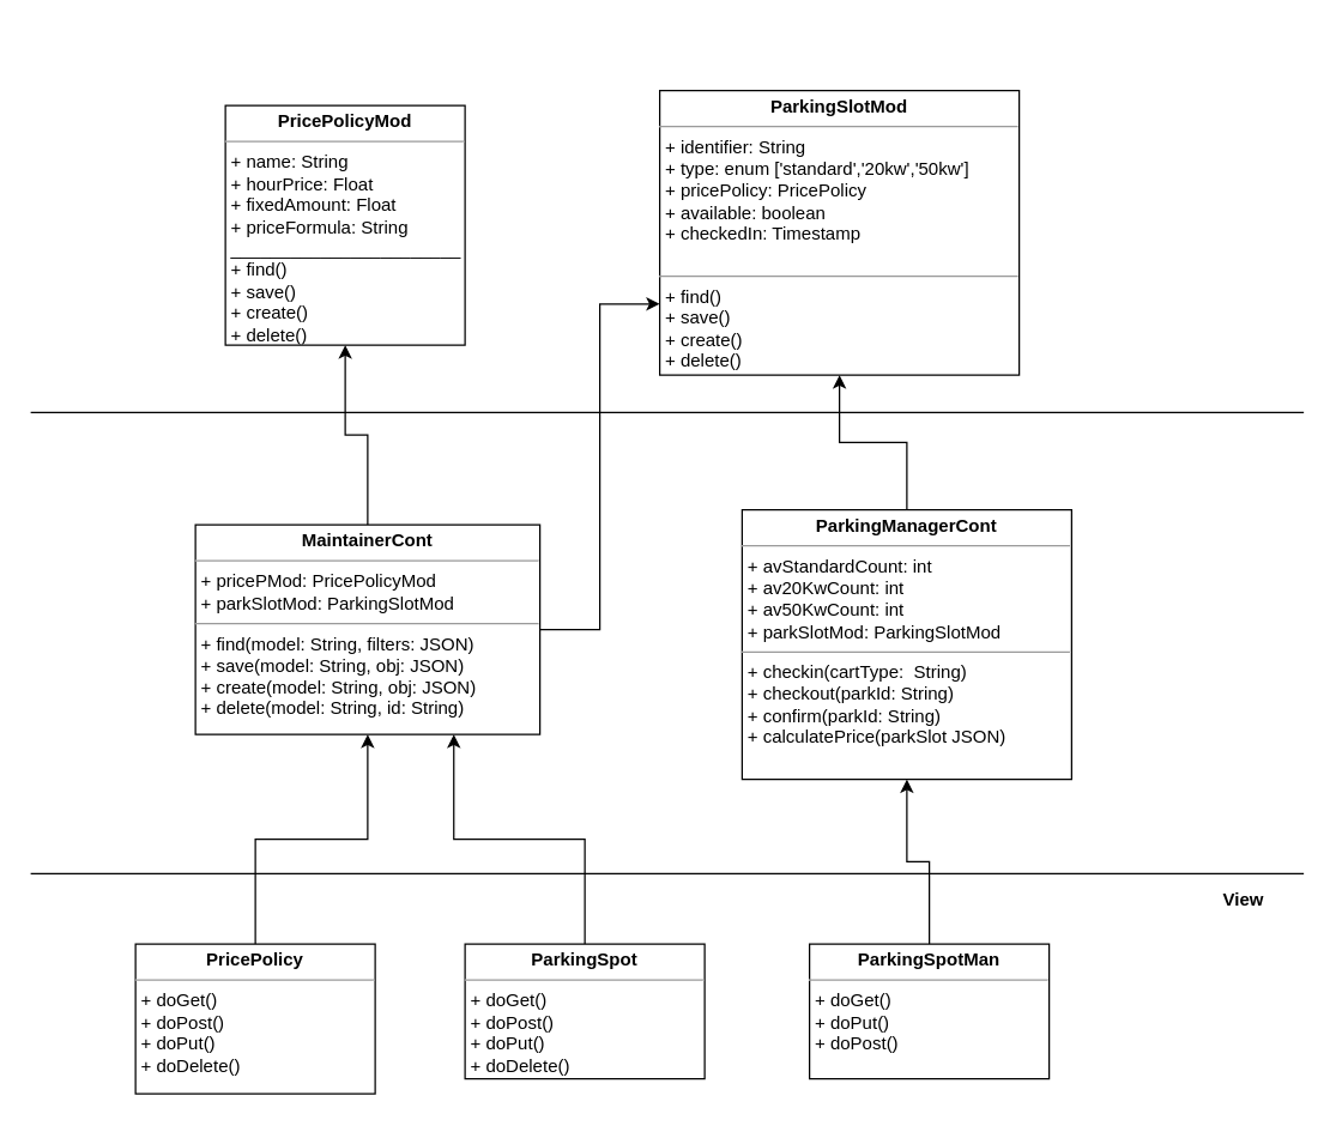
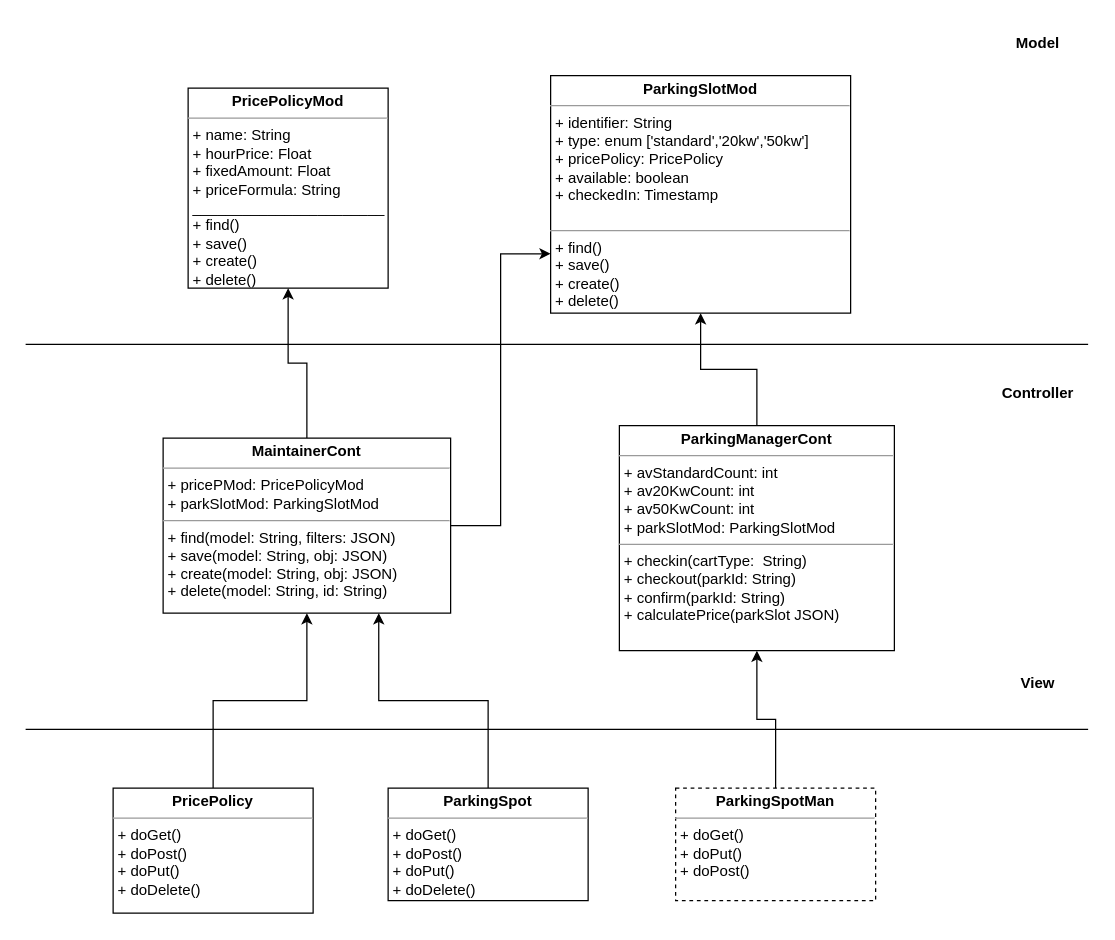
  <mxCell id="0" />
  <mxCell id="1" parent="0" />
  <mxCell id="2" value="&lt;p style=&quot;margin: 0px ; margin-top: 4px ; text-align: center&quot;&gt;&lt;b&gt;PricePolicyMod&lt;/b&gt;&lt;/p&gt;&lt;hr size=&quot;1&quot;&gt;&lt;p style=&quot;margin: 0px ; margin-left: 4px&quot;&gt;+ name: String&lt;/p&gt;&lt;p style=&quot;margin: 0px ; margin-left: 4px&quot;&gt;+ hourPrice: Float&lt;/p&gt;&lt;p style=&quot;margin: 0px ; margin-left: 4px&quot;&gt;+ fixedAmount: Float&lt;/p&gt;&lt;p style=&quot;margin: 0px ; margin-left: 4px&quot;&gt;+ priceFormula: String&lt;/p&gt;&lt;p style=&quot;margin: 0px ; margin-left: 4px&quot;&gt;&lt;span&gt;_______________________&lt;/span&gt;&lt;/p&gt;&lt;p style=&quot;margin: 0px 0px 0px 4px&quot;&gt;+ find()&lt;/p&gt;&lt;p style=&quot;margin: 0px 0px 0px 4px&quot;&gt;+ save()&lt;/p&gt;&lt;p style=&quot;margin: 0px 0px 0px 4px&quot;&gt;+ create()&lt;/p&gt;&lt;p style=&quot;margin: 0px 0px 0px 4px&quot;&gt;+ delete()&lt;/p&gt;" style="verticalAlign=top;align=left;overflow=fill;fontSize=12;fontFamily=Helvetica;html=1;" vertex="1" parent="1"><mxGeometry x="150" y="70" width="160" height="160" as="geometry" /></mxCell>
  <mxCell id="3" value="&lt;p style=&quot;margin: 0px ; margin-top: 4px ; text-align: center&quot;&gt;&lt;b&gt;ParkingSlotMod&lt;/b&gt;&lt;/p&gt;&lt;hr size=&quot;1&quot;&gt;&lt;p style=&quot;margin: 0px ; margin-left: 4px&quot;&gt;+ identifier: String&lt;/p&gt;&lt;p style=&quot;margin: 0px ; margin-left: 4px&quot;&gt;+ type: enum ['standard','20kw','50kw&lt;span&gt;']&lt;/span&gt;&lt;/p&gt;&lt;p style=&quot;margin: 0px ; margin-left: 4px&quot;&gt;&lt;span&gt;+ pricePolicy: PricePolicy&lt;/span&gt;&lt;/p&gt;&lt;p style=&quot;margin: 0px ; margin-left: 4px&quot;&gt;&lt;span&gt;+ available: boolean&lt;/span&gt;&lt;/p&gt;&lt;p style=&quot;margin: 0px ; margin-left: 4px&quot;&gt;&lt;span&gt;+ checkedIn: Timestamp&lt;/span&gt;&lt;/p&gt;&lt;p style=&quot;margin: 0px ; margin-left: 4px&quot;&gt;&lt;span&gt;&lt;br&gt;&lt;/span&gt;&lt;/p&gt;&lt;hr size=&quot;1&quot;&gt;&lt;p style=&quot;margin: 0px ; margin-left: 4px&quot;&gt;+ find()&lt;/p&gt;&lt;p style=&quot;margin: 0px ; margin-left: 4px&quot;&gt;+ save()&lt;/p&gt;&lt;p style=&quot;margin: 0px ; margin-left: 4px&quot;&gt;+ create()&lt;br&gt;&lt;/p&gt;&lt;p style=&quot;margin: 0px ; margin-left: 4px&quot;&gt;+ delete()&lt;/p&gt;" style="verticalAlign=top;align=left;overflow=fill;fontSize=12;fontFamily=Helvetica;html=1;" vertex="1" parent="1"><mxGeometry x="440" y="60" width="240" height="190" as="geometry" /></mxCell>
  <mxCell id="4" style="edgeStyle=orthogonalEdgeStyle;rounded=0;orthogonalLoop=1;jettySize=auto;html=1;entryX=0;entryY=0.75;entryDx=0;entryDy=0;" edge="1" parent="1" source="6" target="3"><mxGeometry relative="1" as="geometry" /></mxCell>
  <mxCell id="5" style="edgeStyle=orthogonalEdgeStyle;rounded=0;orthogonalLoop=1;jettySize=auto;html=1;entryX=0.5;entryY=1;entryDx=0;entryDy=0;" edge="1" parent="1" source="6" target="2"><mxGeometry relative="1" as="geometry" /></mxCell>
  <mxCell id="6" value="&lt;p style=&quot;margin: 0px ; margin-top: 4px ; text-align: center&quot;&gt;&lt;b&gt;MaintainerCont&lt;/b&gt;&lt;/p&gt;&lt;hr size=&quot;1&quot;&gt;&lt;p style=&quot;margin: 0px ; margin-left: 4px&quot;&gt;+ pricePMod: PricePolicyMod&lt;/p&gt;&lt;p style=&quot;margin: 0px ; margin-left: 4px&quot;&gt;+ parkSlotMod: ParkingSlotMod&lt;/p&gt;&lt;hr size=&quot;1&quot;&gt;&lt;p style=&quot;margin: 0px ; margin-left: 4px&quot;&gt;+ find(model: String, filters: JSON)&lt;/p&gt;&lt;p style=&quot;margin: 0px ; margin-left: 4px&quot;&gt;+ save(model: String, obj: JSON)&lt;/p&gt;&lt;p style=&quot;margin: 0px ; margin-left: 4px&quot;&gt;+ create(model: String, obj: JSON)&lt;/p&gt;&lt;p style=&quot;margin: 0px ; margin-left: 4px&quot;&gt;+ delete(model: String, id: String)&lt;br&gt;&lt;/p&gt;" style="verticalAlign=top;align=left;overflow=fill;fontSize=12;fontFamily=Helvetica;html=1;" vertex="1" parent="1"><mxGeometry x="130" y="350" width="230" height="140" as="geometry" /></mxCell>
  <mxCell id="7" style="edgeStyle=orthogonalEdgeStyle;rounded=0;orthogonalLoop=1;jettySize=auto;html=1;entryX=0.5;entryY=1;entryDx=0;entryDy=0;" edge="1" parent="1" source="8" target="3"><mxGeometry relative="1" as="geometry" /></mxCell>
  <mxCell id="8" value="&lt;p style=&quot;margin: 0px ; margin-top: 4px ; text-align: center&quot;&gt;&lt;b&gt;ParkingManagerCont&lt;/b&gt;&lt;/p&gt;&lt;hr size=&quot;1&quot;&gt;&lt;p style=&quot;margin: 0px ; margin-left: 4px&quot;&gt;+ avStandardCount: int&lt;/p&gt;&lt;p style=&quot;margin: 0px ; margin-left: 4px&quot;&gt;+ av20KwCount: int&lt;/p&gt;&lt;p style=&quot;margin: 0px ; margin-left: 4px&quot;&gt;+ av50KwCount: int&lt;/p&gt;&lt;p style=&quot;margin: 0px ; margin-left: 4px&quot;&gt;+ parkSlotMod: ParkingSlotMod&lt;br&gt;&lt;/p&gt;&lt;hr size=&quot;1&quot;&gt;&lt;p style=&quot;margin: 0px ; margin-left: 4px&quot;&gt;+ checkin(cartType:&amp;nbsp; String)&lt;/p&gt;&lt;p style=&quot;margin: 0px ; margin-left: 4px&quot;&gt;&lt;span&gt;+ checkout(parkId: String)&lt;br&gt;+ confirm(parkId: String)&lt;/span&gt;&lt;/p&gt;&lt;p style=&quot;margin: 0px ; margin-left: 4px&quot;&gt;&lt;span&gt;+ calculatePrice(parkSlot JSON)&lt;/span&gt;&lt;/p&gt;" style="verticalAlign=top;align=left;overflow=fill;fontSize=12;fontFamily=Helvetica;html=1;" vertex="1" parent="1"><mxGeometry x="495" y="340" width="220" height="180" as="geometry" /></mxCell>
  <mxCell id="9" style="edgeStyle=orthogonalEdgeStyle;rounded=0;orthogonalLoop=1;jettySize=auto;html=1;exitX=0.5;exitY=0;exitDx=0;exitDy=0;entryX=0.5;entryY=0;entryDx=0;entryDy=0;" edge="1" parent="1" source="11" target="11"><mxGeometry relative="1" as="geometry" /></mxCell>
  <mxCell id="10" style="edgeStyle=orthogonalEdgeStyle;rounded=0;orthogonalLoop=1;jettySize=auto;html=1;entryX=0.5;entryY=1;entryDx=0;entryDy=0;" edge="1" parent="1" source="11" target="6"><mxGeometry relative="1" as="geometry" /></mxCell>
  <mxCell id="11" value="&lt;p style=&quot;margin: 0px ; margin-top: 4px ; text-align: center&quot;&gt;&lt;b&gt;PricePolicy&lt;/b&gt;&lt;/p&gt;&lt;hr size=&quot;1&quot;&gt;&lt;p style=&quot;margin: 0px ; margin-left: 4px&quot;&gt;&lt;/p&gt;&lt;p style=&quot;margin: 0px ; margin-left: 4px&quot;&gt;+ doGet()&lt;br&gt;+ doPost()&lt;/p&gt;&lt;p style=&quot;margin: 0px ; margin-left: 4px&quot;&gt;+ doPut()&lt;/p&gt;&lt;p style=&quot;margin: 0px ; margin-left: 4px&quot;&gt;+ doDelete()&lt;/p&gt;" style="verticalAlign=top;align=left;overflow=fill;fontSize=12;fontFamily=Helvetica;html=1;" vertex="1" parent="1"><mxGeometry x="90" y="630" width="160" height="100" as="geometry" /></mxCell>
  <mxCell id="12" style="edgeStyle=orthogonalEdgeStyle;rounded=0;orthogonalLoop=1;jettySize=auto;html=1;entryX=0.75;entryY=1;entryDx=0;entryDy=0;" edge="1" parent="1" source="13" target="6"><mxGeometry relative="1" as="geometry" /></mxCell>
  <mxCell id="13" value="&lt;p style=&quot;margin: 0px ; margin-top: 4px ; text-align: center&quot;&gt;&lt;b&gt;ParkingSpot&lt;/b&gt;&lt;/p&gt;&lt;hr size=&quot;1&quot;&gt;&lt;p style=&quot;margin: 0px ; margin-left: 4px&quot;&gt;&lt;/p&gt;&lt;p style=&quot;margin: 0px 0px 0px 4px&quot;&gt;+ doGet()&lt;br&gt;+ doPost()&lt;/p&gt;&lt;p style=&quot;margin: 0px 0px 0px 4px&quot;&gt;+ doPut()&lt;br&gt;&lt;/p&gt;&lt;p style=&quot;margin: 0px 0px 0px 4px&quot;&gt;+ doDelete()&lt;/p&gt;" style="verticalAlign=top;align=left;overflow=fill;fontSize=12;fontFamily=Helvetica;html=1;" vertex="1" parent="1"><mxGeometry x="310" y="630" width="160" height="90" as="geometry" /></mxCell>
  <mxCell id="14" style="edgeStyle=orthogonalEdgeStyle;rounded=0;orthogonalLoop=1;jettySize=auto;html=1;entryX=0.5;entryY=1;entryDx=0;entryDy=0;" edge="1" parent="1" source="15" target="8"><mxGeometry relative="1" as="geometry" /></mxCell>
- <mxCell id="15" value="&lt;p style=&quot;margin: 0px ; margin-top: 4px ; text-align: center&quot;&gt;&lt;b&gt;ParkingSpotMan&lt;/b&gt;&lt;/p&gt;&lt;hr size=&quot;1&quot;&gt;&lt;p style=&quot;margin: 0px ; margin-left: 4px&quot;&gt;&lt;/p&gt;&lt;p style=&quot;margin: 0px ; margin-left: 4px&quot;&gt;+ doGet()&lt;/p&gt;&lt;p style=&quot;margin: 0px ; margin-left: 4px&quot;&gt;+ doPut()&lt;br&gt;&lt;/p&gt;&lt;p style=&quot;margin: 0px ; margin-left: 4px&quot;&gt;+ doPost()&lt;/p&gt;" style="verticalAlign=top;align=left;overflow=fill;fontSize=12;fontFamily=Helvetica;html=1;" vertex="1" parent="1"><mxGeometry x="540" y="630" width="160" height="90" as="geometry" /></mxCell>
+ <mxCell id="15" value="&lt;p style=&quot;margin: 0px ; margin-top: 4px ; text-align: center&quot;&gt;&lt;b&gt;ParkingSpotMan&lt;/b&gt;&lt;/p&gt;&lt;hr size=&quot;1&quot;&gt;&lt;p style=&quot;margin: 0px ; margin-left: 4px&quot;&gt;&lt;/p&gt;&lt;p style=&quot;margin: 0px ; margin-left: 4px&quot;&gt;+ doGet()&lt;/p&gt;&lt;p style=&quot;margin: 0px ; margin-left: 4px&quot;&gt;+ doPut()&lt;br&gt;&lt;/p&gt;&lt;p style=&quot;margin: 0px ; margin-left: 4px&quot;&gt;+ doPost()&lt;/p&gt;" style="verticalAlign=top;align=left;overflow=fill;fontSize=12;fontFamily=Helvetica;html=1;dashed=1;" vertex="1" parent="1"><mxGeometry x="540" y="630" width="160" height="90" as="geometry" /></mxCell>
  <mxCell id="16" value="" style="line;strokeWidth=1;fillColor=none;align=left;verticalAlign=middle;spacingTop=-1;spacingLeft=3;spacingRight=3;rotatable=0;labelPosition=right;points=[];portConstraint=eastwest;" vertex="1" parent="1"><mxGeometry y="271" width="850" height="8" as="geometry" x="20" /></mxCell>
  <mxCell id="17" value="" style="line;strokeWidth=1;fillColor=none;align=left;verticalAlign=middle;spacingTop=-1;spacingLeft=3;spacingRight=3;rotatable=0;labelPosition=right;points=[];portConstraint=eastwest;" vertex="1" parent="1"><mxGeometry y="579" width="850" height="8" as="geometry" x="20" /></mxCell>
- <mxCell id="20" value="View" style="text;align=center;fontStyle=1;verticalAlign=middle;spacingLeft=3;spacingRight=3;strokeColor=none;rotatable=0;points=[[0,0.5],[1,0.5]];portConstraint=eastwest;" vertex="1" parent="1"><mxGeometry x="790" y="587" width="80" height="26" as="geometry" /></mxCell>
+ <mxCell id="18" value="Model" style="text;align=center;fontStyle=1;verticalAlign=middle;spacingLeft=3;spacingRight=3;strokeColor=none;rotatable=0;points=[[0,0.5],[1,0.5]];portConstraint=eastwest;" vertex="1" parent="1"><mxGeometry x="790" y="20" width="80" height="26" as="geometry" /></mxCell>
+ <mxCell id="19" value="Controller" style="text;align=center;fontStyle=1;verticalAlign=middle;spacingLeft=3;spacingRight=3;strokeColor=none;rotatable=0;points=[[0,0.5],[1,0.5]];portConstraint=eastwest;" vertex="1" parent="1"><mxGeometry x="790" y="300" width="80" height="26" as="geometry" /></mxCell>
+ <mxCell id="20" value="View" style="text;align=center;fontStyle=1;verticalAlign=middle;spacingLeft=3;spacingRight=3;strokeColor=none;rotatable=0;points=[[0,0.5],[1,0.5]];portConstraint=eastwest;" vertex="1" parent="1"><mxGeometry x="790" y="532" width="80" height="26" as="geometry" /></mxCell>
